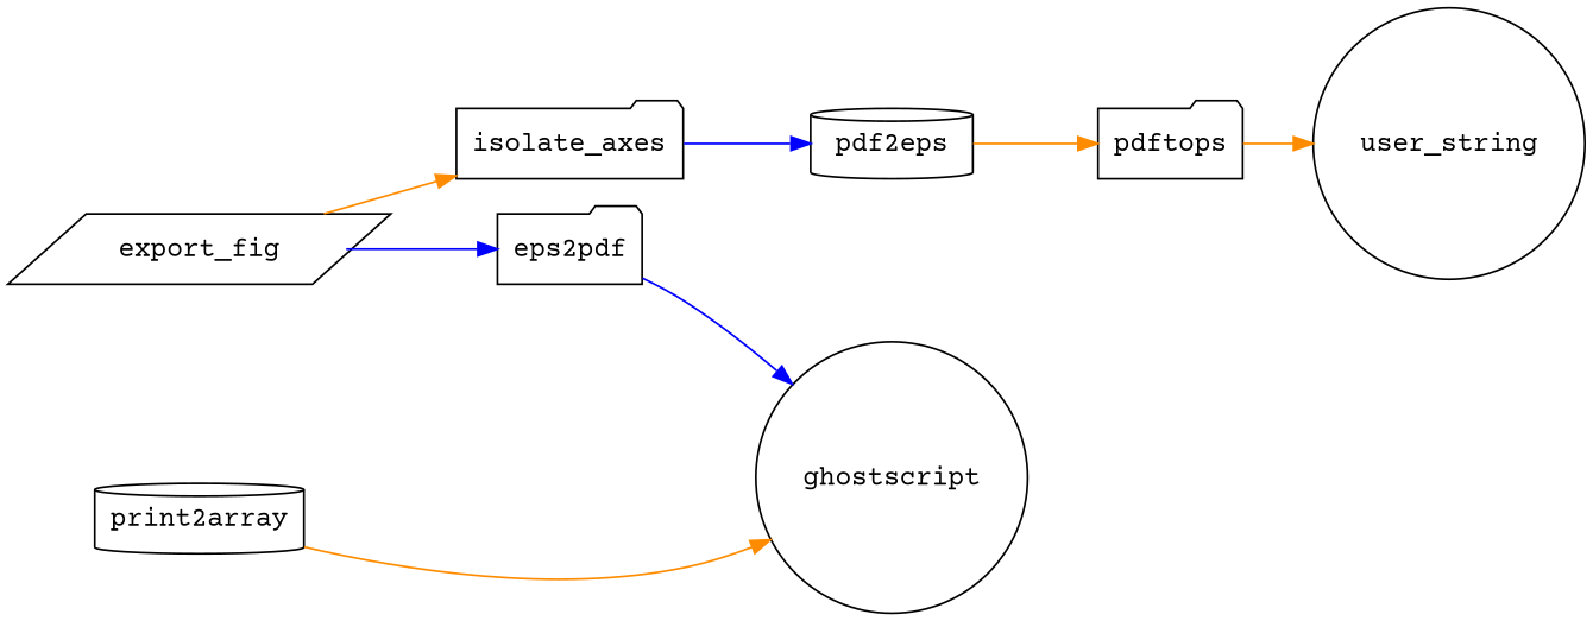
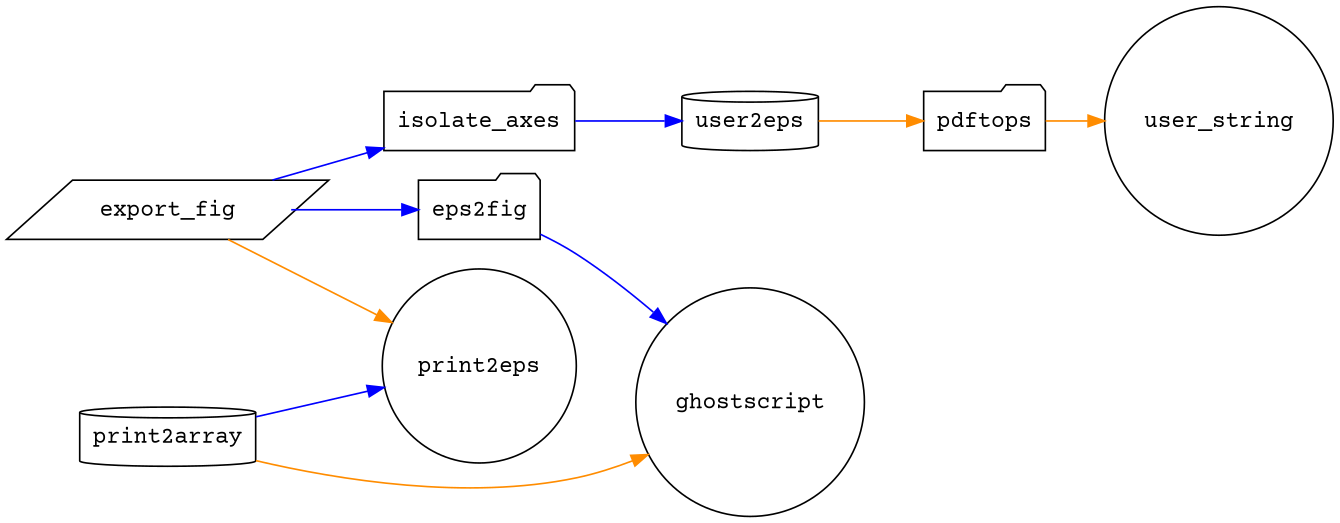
  digraph {
    fontname="Courier Prime"
    rankdir=LR
    node [fontname="Courier Prime" shape=circle]
    edge [color=darkorange fontname="Courier Prime"]
    ghostscript
-   eps2pdf [shape=folder]
+   eps2pdf [shape=folder label=eps2fig]
    user_string
    export_fig [shape=parallelogram]
    isolate_axes [shape=folder]
-   pdf2eps [shape=cylinder]
+   print2eps
+   pdf2eps [shape=cylinder label=user2eps]
    pdftops [shape=folder]
    print2array [shape=cylinder]
    eps2pdf -> ghostscript [color=blue]
    export_fig -> eps2pdf [color=blue]
-   export_fig -> isolate_axes
+   export_fig -> isolate_axes [color=blue]
+   export_fig -> print2eps
    isolate_axes -> pdf2eps [color=blue]
    pdf2eps -> pdftops
    pdftops -> user_string
    print2array -> ghostscript
+   print2array -> print2eps [color=blue]
  }
